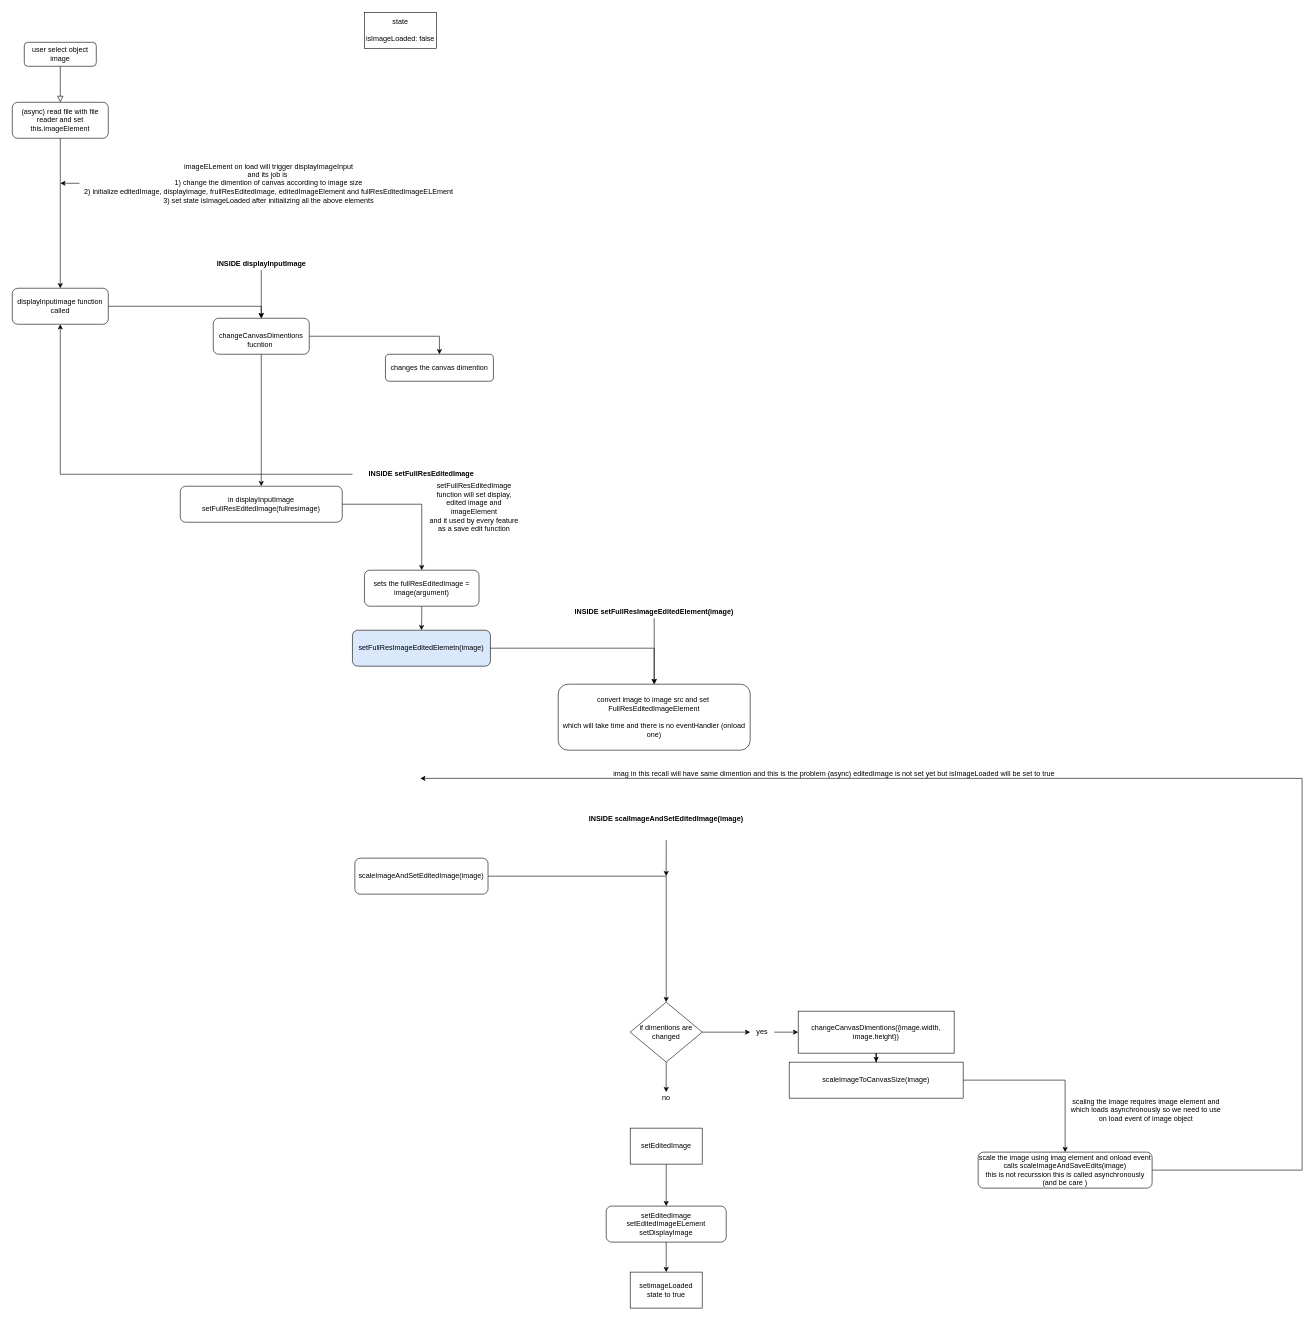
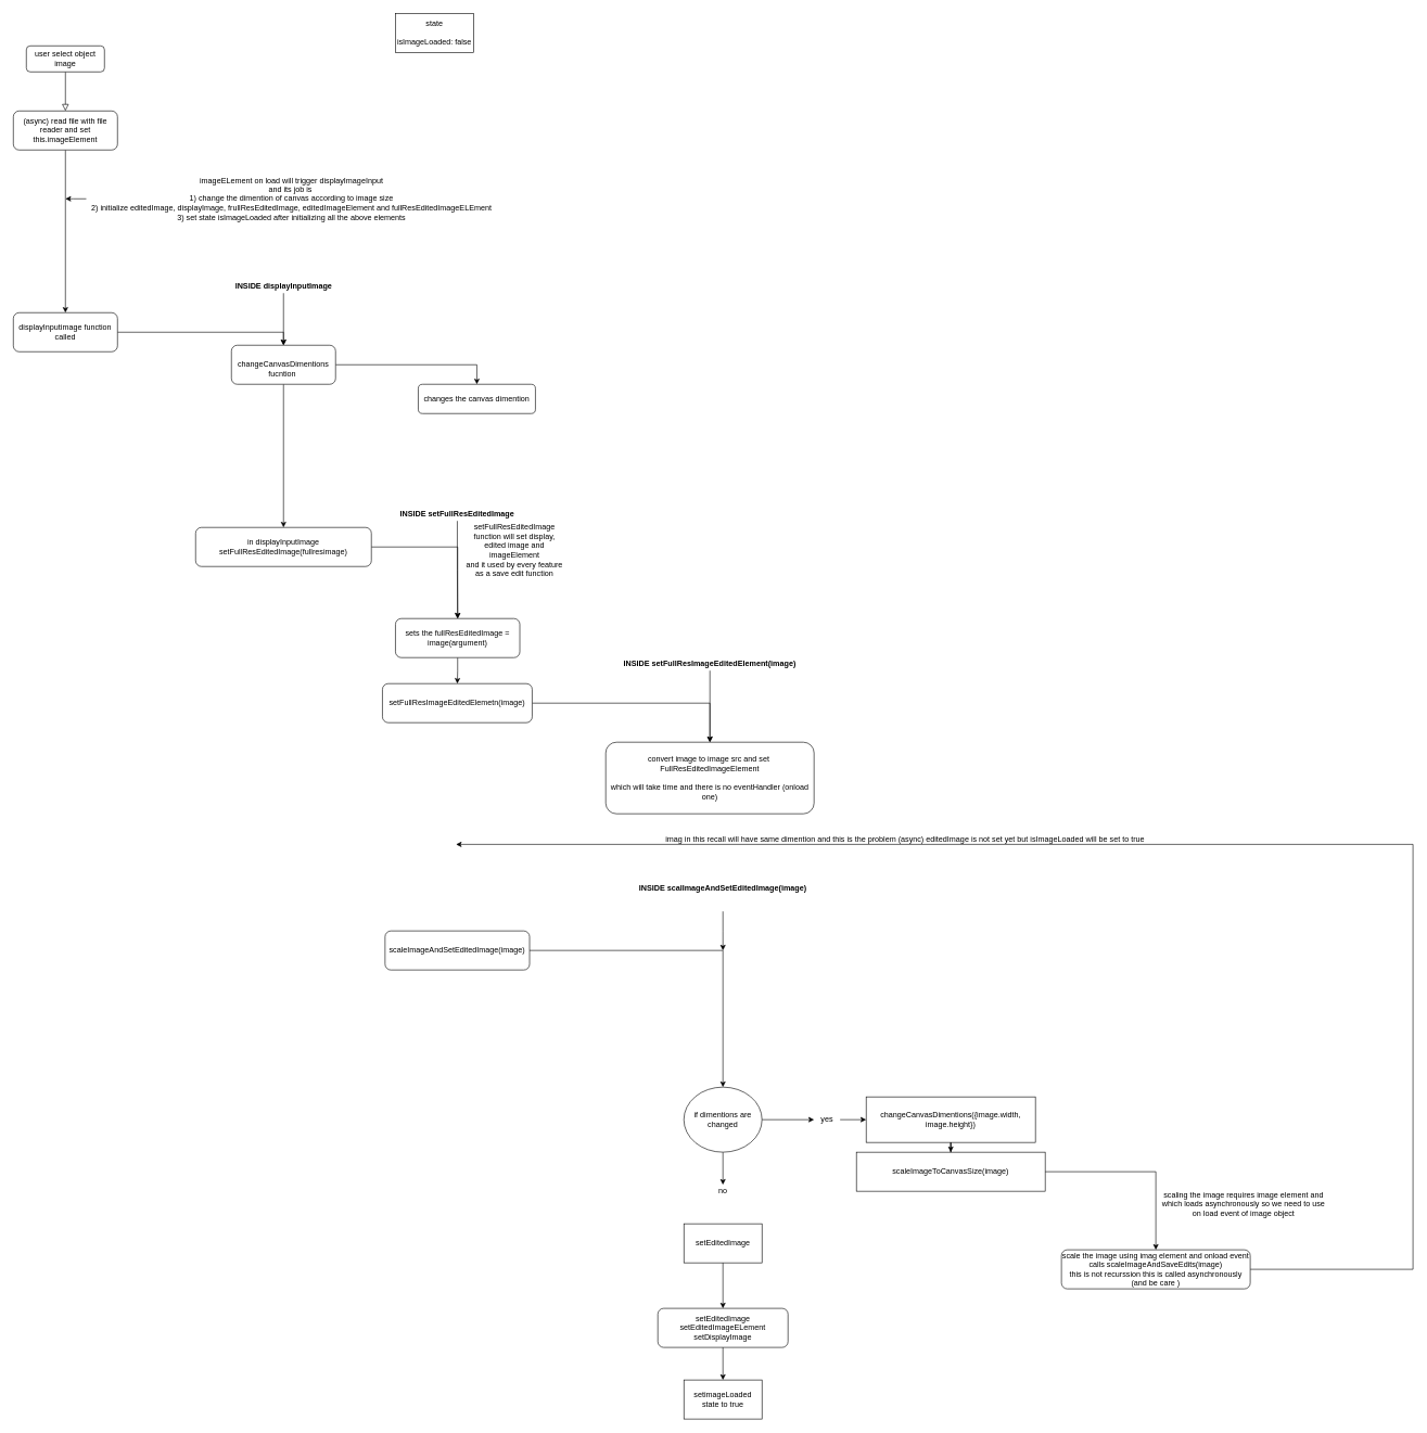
  <mxCell id="0" />
  <mxCell id="1" parent="0" />
  <mxCell id="2" value="" style="rounded=0;html=1;jettySize=auto;orthogonalLoop=1;fontSize=11;endArrow=block;endFill=0;endSize=8;strokeWidth=1;shadow=0;labelBackgroundColor=none;edgeStyle=orthogonalEdgeStyle;" parent="1" source="3" target="6" edge="1"><mxGeometry relative="1" as="geometry"><mxPoint x="120" y="190" as="targetPoint" /></mxGeometry></mxCell>
  <mxCell id="3" value="user select object image" style="rounded=1;whiteSpace=wrap;html=1;fontSize=12;glass=0;strokeWidth=1;shadow=0;" parent="1" vertex="1"><mxGeometry x="40" y="70" width="120" height="40" as="geometry" /></mxCell>
  <mxCell id="4" value="state&lt;br&gt;&lt;br&gt;isImageLoaded: false&lt;br&gt;" style="rounded=0;whiteSpace=wrap;html=1;" vertex="1" parent="1"><mxGeometry x="607" width="120" height="60" as="geometry" y="20" /></mxCell>
  <mxCell id="5" style="edgeStyle=orthogonalEdgeStyle;rounded=0;orthogonalLoop=1;jettySize=auto;html=1;" edge="1" parent="1" source="6" target="10"><mxGeometry relative="1" as="geometry"><mxPoint x="120" y="410" as="targetPoint" /></mxGeometry></mxCell>
  <mxCell id="6" value="(async) read file with file reader and set this.imageElement" style="rounded=1;whiteSpace=wrap;html=1;" vertex="1" parent="1"><mxGeometry x="20" y="170" width="160" height="60" as="geometry" /></mxCell>
  <mxCell id="7" style="edgeStyle=orthogonalEdgeStyle;rounded=0;orthogonalLoop=1;jettySize=auto;html=1;" edge="1" parent="1" source="8"><mxGeometry relative="1" as="geometry"><mxPoint x="100" y="305" as="targetPoint" /></mxGeometry></mxCell>
  <mxCell id="8" value="imageELement on load will trigger displayImageInput&lt;br&gt;and its job is&amp;nbsp;&lt;br&gt;1) change the dimention of canvas according to image size&lt;br&gt;2) initialize editedImage, displayImage, frullResEditedImage, editedImageElement and fullResEditedImageELEment&lt;br&gt;3) set state isImageLoaded after initializing all the above elements" style="text;html=1;align=center;verticalAlign=middle;resizable=0;points=[];autosize=1;" vertex="1" parent="1"><mxGeometry x="132" y="270" width="630" height="70" as="geometry" /></mxCell>
  <mxCell id="9" style="edgeStyle=orthogonalEdgeStyle;rounded=0;orthogonalLoop=1;jettySize=auto;html=1;entryX=0.5;entryY=0;entryDx=0;entryDy=0;" edge="1" parent="1" source="10" target="13"><mxGeometry relative="1" as="geometry" /></mxCell>
  <mxCell id="10" value="displayInputimage function called" style="rounded=1;whiteSpace=wrap;html=1;" vertex="1" parent="1"><mxGeometry x="20" y="480" width="160" height="60" as="geometry" /></mxCell>
  <mxCell id="11" value="" style="edgeStyle=orthogonalEdgeStyle;rounded=0;orthogonalLoop=1;jettySize=auto;html=1;" edge="1" parent="1" source="13" target="15"><mxGeometry relative="1" as="geometry" /></mxCell>
  <mxCell id="12" style="edgeStyle=orthogonalEdgeStyle;rounded=0;orthogonalLoop=1;jettySize=auto;html=1;entryX=0.5;entryY=0;entryDx=0;entryDy=0;" edge="1" parent="1" source="13" target="21"><mxGeometry relative="1" as="geometry"><mxPoint x="650" y="560" as="targetPoint" /></mxGeometry></mxCell>
  <mxCell id="13" value="&lt;br&gt;changeCanvasDimentions fucntion&amp;nbsp;" style="whiteSpace=wrap;html=1;rounded=1;" vertex="1" parent="1"><mxGeometry x="355" y="530" width="160" height="60" as="geometry" /></mxCell>
  <mxCell id="14" style="edgeStyle=orthogonalEdgeStyle;rounded=0;orthogonalLoop=1;jettySize=auto;html=1;" edge="1" parent="1" source="15" target="17"><mxGeometry relative="1" as="geometry" /></mxCell>
  <mxCell id="15" value="in displayInputImage&lt;br&gt;setFullResEditedImage(fullresimage)" style="whiteSpace=wrap;html=1;rounded=1;" vertex="1" parent="1"><mxGeometry x="300" y="810" width="270" height="60" as="geometry" /></mxCell>
  <mxCell id="16" style="edgeStyle=orthogonalEdgeStyle;rounded=0;orthogonalLoop=1;jettySize=auto;html=1;" edge="1" parent="1" source="17" target="25"><mxGeometry relative="1" as="geometry"><mxPoint x="702" y="1060" as="targetPoint" /></mxGeometry></mxCell>
  <mxCell id="17" value="sets the fullResEditedImage = image(argument)" style="whiteSpace=wrap;html=1;rounded=1;" vertex="1" parent="1"><mxGeometry x="607" y="950" width="191" height="60" as="geometry" /></mxCell>
  <mxCell id="18" value="setFullResEditedImage function will set display, edited image and imageElement&lt;br&gt;and it used by every feature as a save edit function&lt;br&gt;" style="text;html=1;strokeColor=none;fillColor=none;align=center;verticalAlign=middle;whiteSpace=wrap;rounded=0;" vertex="1" parent="1"><mxGeometry x="710" y="800" width="160" height="90" as="geometry" /></mxCell>
  <mxCell id="19" style="edgeStyle=orthogonalEdgeStyle;rounded=0;orthogonalLoop=1;jettySize=auto;html=1;entryX=0.5;entryY=0;entryDx=0;entryDy=0;" edge="1" parent="1" source="20" target="13"><mxGeometry relative="1" as="geometry" /></mxCell>
  <mxCell id="20" value="&lt;b&gt;INSIDE displayInputImage&lt;/b&gt;" style="text;html=1;strokeColor=none;fillColor=none;align=center;verticalAlign=middle;whiteSpace=wrap;rounded=0;" vertex="1" parent="1"><mxGeometry x="332.5" y="430" width="205" height="20" as="geometry" /></mxCell>
  <mxCell id="21" value="changes the canvas dimention" style="rounded=1;whiteSpace=wrap;html=1;" vertex="1" parent="1"><mxGeometry x="642" y="590" width="180" height="45" as="geometry" /></mxCell>
- <mxCell id="22" style="edgeStyle=orthogonalEdgeStyle;rounded=0;orthogonalLoop=1;jettySize=auto;html=1;" edge="1" parent="1" source="23" target="10"><mxGeometry relative="1" as="geometry" /></mxCell>
+ <mxCell id="22" style="edgeStyle=orthogonalEdgeStyle;rounded=0;orthogonalLoop=1;jettySize=auto;html=1;entryX=0.5;entryY=0;entryDx=0;entryDy=0;" edge="1" parent="1" source="23" target="17"><mxGeometry relative="1" as="geometry" /></mxCell>
  <mxCell id="23" value="&lt;b&gt;INSIDE setFullResEditedImage&lt;/b&gt;" style="text;html=1;strokeColor=none;fillColor=none;align=center;verticalAlign=middle;whiteSpace=wrap;rounded=0;" vertex="1" parent="1"><mxGeometry x="587" y="780" width="230" height="20" as="geometry" /></mxCell>
  <mxCell id="24" style="edgeStyle=orthogonalEdgeStyle;rounded=0;orthogonalLoop=1;jettySize=auto;html=1;" edge="1" parent="1" source="25" target="28"><mxGeometry relative="1" as="geometry"><mxPoint x="1090" y="1180" as="targetPoint" /></mxGeometry></mxCell>
- <mxCell id="25" value="setFullResImageEditedElemetn(image)" style="rounded=1;whiteSpace=wrap;html=1;fillColor=#dae8fc;" vertex="1" parent="1"><mxGeometry x="587" y="1050" width="230" height="60" as="geometry" /></mxCell>
+ <mxCell id="25" value="setFullResImageEditedElemetn(image)" style="rounded=1;whiteSpace=wrap;html=1;" vertex="1" parent="1"><mxGeometry x="587" y="1050" width="230" height="60" as="geometry" /></mxCell>
  <mxCell id="26" style="edgeStyle=orthogonalEdgeStyle;rounded=0;orthogonalLoop=1;jettySize=auto;html=1;" edge="1" parent="1" source="27" target="35"><mxGeometry relative="1" as="geometry"><mxPoint x="1090" y="1630" as="targetPoint" /></mxGeometry></mxCell>
  <mxCell id="27" value="scaleImageAndSetEditedImage(image)" style="rounded=1;whiteSpace=wrap;html=1;" vertex="1" parent="1"><mxGeometry x="591" y="1430" width="222" height="60" as="geometry" /></mxCell>
  <mxCell id="28" value="convert image to image src and set&amp;nbsp;&lt;br&gt;FullResEditedImageElement&lt;br&gt;&lt;br&gt;which will take time and there is no eventHandler (onload one)" style="rounded=1;whiteSpace=wrap;html=1;" vertex="1" parent="1"><mxGeometry x="930" y="1140" width="320" height="110" as="geometry" /></mxCell>
  <mxCell id="29" style="edgeStyle=orthogonalEdgeStyle;rounded=0;orthogonalLoop=1;jettySize=auto;html=1;entryX=0.5;entryY=0;entryDx=0;entryDy=0;" edge="1" parent="1" source="30" target="28"><mxGeometry relative="1" as="geometry" /></mxCell>
  <mxCell id="30" value="&lt;b&gt;INSIDE setFullResImageEditedElement(image)&lt;/b&gt;" style="text;html=1;strokeColor=none;fillColor=none;align=center;verticalAlign=middle;whiteSpace=wrap;rounded=0;" vertex="1" parent="1"><mxGeometry x="910" y="1010" width="360" height="20" as="geometry" /></mxCell>
  <mxCell id="31" style="edgeStyle=orthogonalEdgeStyle;rounded=0;orthogonalLoop=1;jettySize=auto;html=1;" edge="1" parent="1" source="32"><mxGeometry relative="1" as="geometry"><mxPoint x="1110" y="1460" as="targetPoint" /></mxGeometry></mxCell>
  <mxCell id="32" value="&lt;b&gt;INSIDE scalImageAndSetEditedImage(image)&lt;/b&gt;" style="text;html=1;strokeColor=none;fillColor=none;align=center;verticalAlign=middle;whiteSpace=wrap;rounded=0;" vertex="1" parent="1"><mxGeometry x="920" y="1330" width="380" height="70" as="geometry" /></mxCell>
  <mxCell id="33" style="edgeStyle=orthogonalEdgeStyle;rounded=0;orthogonalLoop=1;jettySize=auto;html=1;" edge="1" parent="1" source="35" target="38"><mxGeometry relative="1" as="geometry"><mxPoint x="1300" y="1720" as="targetPoint" /></mxGeometry></mxCell>
  <mxCell id="34" style="edgeStyle=orthogonalEdgeStyle;rounded=0;orthogonalLoop=1;jettySize=auto;html=1;" edge="1" parent="1" source="35" target="36"><mxGeometry relative="1" as="geometry"><mxPoint x="1110" y="1850" as="targetPoint" /></mxGeometry></mxCell>
- <mxCell id="35" value="if dimentions are changed" style="rhombus;whiteSpace=wrap;html=1;" vertex="1" parent="1"><mxGeometry x="1050" y="1670" width="120" height="100" as="geometry" /></mxCell>
+ <mxCell id="35" value="if dimentions are changed" style="ellipse;whiteSpace=wrap;html=1;" vertex="1" parent="1"><mxGeometry x="1050" y="1670" width="120" height="100" as="geometry" /></mxCell>
  <mxCell id="36" value="no" style="text;html=1;strokeColor=none;fillColor=none;align=center;verticalAlign=middle;whiteSpace=wrap;rounded=0;" vertex="1" parent="1"><mxGeometry x="1090" y="1820" width="40" height="20" as="geometry" /></mxCell>
  <mxCell id="37" value="" style="edgeStyle=orthogonalEdgeStyle;rounded=0;orthogonalLoop=1;jettySize=auto;html=1;" edge="1" parent="1" source="38" target="42"><mxGeometry relative="1" as="geometry" /></mxCell>
  <mxCell id="38" value="yes" style="text;html=1;strokeColor=none;fillColor=none;align=center;verticalAlign=middle;whiteSpace=wrap;rounded=0;" vertex="1" parent="1"><mxGeometry x="1250" y="1710" width="40" height="20" as="geometry" /></mxCell>
  <mxCell id="39" style="edgeStyle=orthogonalEdgeStyle;rounded=0;orthogonalLoop=1;jettySize=auto;html=1;" edge="1" parent="1" source="40" target="50"><mxGeometry relative="1" as="geometry"><mxPoint x="1110" y="2040" as="targetPoint" /></mxGeometry></mxCell>
  <mxCell id="40" value="setEditedImage" style="rounded=0;whiteSpace=wrap;html=1;" vertex="1" parent="1"><mxGeometry x="1050" y="1880" width="120" height="60" as="geometry" /></mxCell>
  <mxCell id="41" style="edgeStyle=orthogonalEdgeStyle;rounded=0;orthogonalLoop=1;jettySize=auto;html=1;" edge="1" parent="1" source="42" target="44"><mxGeometry relative="1" as="geometry"><mxPoint x="1460" y="1800" as="targetPoint" /></mxGeometry></mxCell>
  <mxCell id="42" value="changeCanvasDimentions({image.width, image.height})" style="whiteSpace=wrap;html=1;" vertex="1" parent="1"><mxGeometry x="1330" y="1685" width="260" height="70" as="geometry" /></mxCell>
  <mxCell id="43" style="edgeStyle=orthogonalEdgeStyle;rounded=0;orthogonalLoop=1;jettySize=auto;html=1;" edge="1" parent="1" source="44" target="46"><mxGeometry relative="1" as="geometry"><mxPoint x="1720" y="1830" as="targetPoint" /></mxGeometry></mxCell>
  <mxCell id="44" value="scaleImageToCanvasSize(image)" style="rounded=0;whiteSpace=wrap;html=1;" vertex="1" parent="1"><mxGeometry x="1315" y="1770" width="290" height="60" as="geometry" /></mxCell>
  <mxCell id="45" style="edgeStyle=orthogonalEdgeStyle;rounded=0;orthogonalLoop=1;jettySize=auto;html=1;" edge="1" parent="1" source="46"><mxGeometry relative="1" as="geometry"><mxPoint x="700" y="1297" as="targetPoint" /><Array as="points"><mxPoint x="2170" y="1950" /><mxPoint x="2170" y="1297" /></Array></mxGeometry></mxCell>
  <mxCell id="46" value="scale the image using imag element and onload event calls scaleImageAndSaveEdits(image)&lt;br&gt;this is not recurssion this is called asynchronously (and be care )" style="rounded=1;whiteSpace=wrap;html=1;" vertex="1" parent="1"><mxGeometry x="1630" y="1920" width="290" height="60" as="geometry" /></mxCell>
  <mxCell id="47" value="scaling the image requires image element and which loads asynchronously so we need to use on load event of image object" style="text;html=1;strokeColor=none;fillColor=none;align=center;verticalAlign=middle;whiteSpace=wrap;rounded=0;" vertex="1" parent="1"><mxGeometry x="1780" y="1790" width="260" height="120" as="geometry" /></mxCell>
  <mxCell id="48" value="imag in this recall will have same dimention and this is the problem (async) editedImage is not set yet but isImageLoaded will be set to true" style="text;html=1;strokeColor=none;fillColor=none;align=center;verticalAlign=middle;whiteSpace=wrap;rounded=0;" vertex="1" parent="1"><mxGeometry x="950" y="1280" width="880" height="20" as="geometry" /></mxCell>
  <mxCell id="49" style="edgeStyle=orthogonalEdgeStyle;rounded=0;orthogonalLoop=1;jettySize=auto;html=1;" edge="1" parent="1" source="50" target="51"><mxGeometry relative="1" as="geometry"><mxPoint x="1110" y="2150" as="targetPoint" /></mxGeometry></mxCell>
  <mxCell id="50" value="setEditedImage&lt;br&gt;setEditedImageELement&lt;br&gt;setDisplayImage" style="rounded=1;whiteSpace=wrap;html=1;" vertex="1" parent="1"><mxGeometry x="1010" y="2010" width="200" height="60" as="geometry" /></mxCell>
  <mxCell id="51" value="setimageLoaded state to true" style="rounded=0;whiteSpace=wrap;html=1;" vertex="1" parent="1"><mxGeometry x="1050" y="2120" width="120" height="60" as="geometry" /></mxCell>
